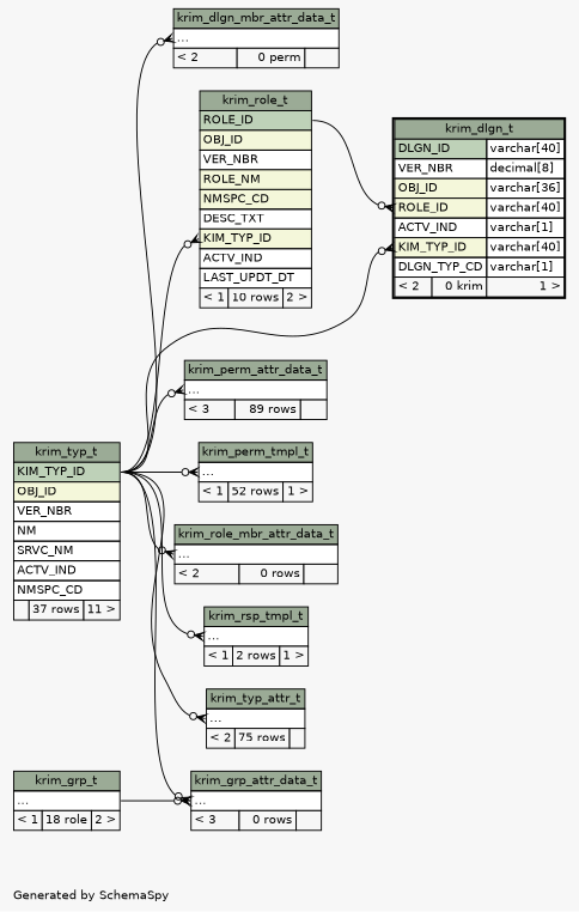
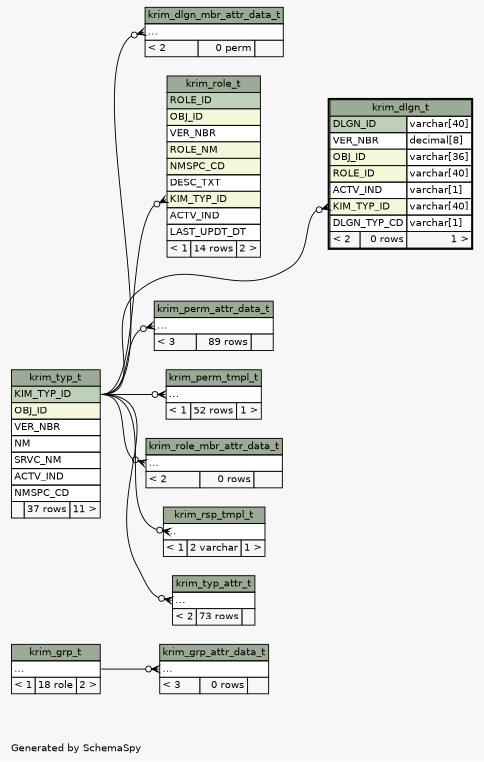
  digraph {
    bgcolor="#f7f7f7"
    fontname=Helvetica
    fontsize=11
    label="\nGenerated by SchemaSpy"
    labeljust=l
    nodesep=0.18
    rankdir=RL
    ranksep=0.46
    node [fontname=Helvetica fontsize=11 shape=plaintext]
    edge [arrowhead=none arrowsize=0.8 arrowtail=crowodot dir=back headport="KIM_TYP_ID:e" tailport="elipses:w"]
    n1 [label=<     <TABLE BORDER="0" CELLBORDER="1" CELLSPACING="0" BGCOLOR="#ffffff">       <TR><TD COLSPAN="3" BGCOLOR="#9bab96" ALIGN="CENTER">krim_dlgn_mbr_attr_data_t</TD></TR>       <TR><TD PORT="elipses" COLSPAN="3" ALIGN="LEFT">...</TD></TR>       <TR><TD ALIGN="LEFT" BGCOLOR="#f7f7f7">&lt; 2</TD><TD ALIGN="RIGHT" BGCOLOR="#f7f7f7">0 perm</TD><TD ALIGN="RIGHT" BGCOLOR="#f7f7f7">  </TD></TR>     </TABLE>>]
    n2 [label=<     <TABLE BORDER="0" CELLBORDER="1" CELLSPACING="0" BGCOLOR="#ffffff">       <TR><TD COLSPAN="3" BGCOLOR="#9bab96" ALIGN="CENTER">krim_typ_t</TD></TR>       <TR><TD PORT="KIM_TYP_ID" COLSPAN="3" BGCOLOR="#bed1b8" ALIGN="LEFT">KIM_TYP_ID</TD></TR>       <TR><TD PORT="OBJ_ID" COLSPAN="3" BGCOLOR="#f4f7da" ALIGN="LEFT">OBJ_ID</TD></TR>       <TR><TD PORT="VER_NBR" COLSPAN="3" ALIGN="LEFT">VER_NBR</TD></TR>       <TR><TD PORT="NM" COLSPAN="3" ALIGN="LEFT">NM</TD></TR>       <TR><TD PORT="SRVC_NM" COLSPAN="3" ALIGN="LEFT">SRVC_NM</TD></TR>       <TR><TD PORT="ACTV_IND" COLSPAN="3" ALIGN="LEFT">ACTV_IND</TD></TR>       <TR><TD PORT="NMSPC_CD" COLSPAN="3" ALIGN="LEFT">NMSPC_CD</TD></TR>       <TR><TD ALIGN="LEFT" BGCOLOR="#f7f7f7">  </TD><TD ALIGN="RIGHT" BGCOLOR="#f7f7f7">37 rows</TD><TD ALIGN="RIGHT" BGCOLOR="#f7f7f7">11 &gt;</TD></TR>     </TABLE>>]
-   n3 [label=<     <TABLE BORDER="2" CELLBORDER="1" CELLSPACING="0" BGCOLOR="#ffffff">       <TR><TD COLSPAN="3" BGCOLOR="#9bab96" ALIGN="CENTER">krim_dlgn_t</TD></TR>       <TR><TD PORT="DLGN_ID" COLSPAN="2" BGCOLOR="#bed1b8" ALIGN="LEFT">DLGN_ID</TD><TD PORT="DLGN_ID.type" ALIGN="LEFT">varchar[40]</TD></TR>       <TR><TD PORT="VER_NBR" COLSPAN="2" ALIGN="LEFT">VER_NBR</TD><TD PORT="VER_NBR.type" ALIGN="LEFT">decimal[8]</TD></TR>       <TR><TD PORT="OBJ_ID" COLSPAN="2" BGCOLOR="#f4f7da" ALIGN="LEFT">OBJ_ID</TD><TD PORT="OBJ_ID.type" ALIGN="LEFT">varchar[36]</TD></TR>       <TR><TD PORT="ROLE_ID" COLSPAN="2" BGCOLOR="#f4f7da" ALIGN="LEFT">ROLE_ID</TD><TD PORT="ROLE_ID.type" ALIGN="LEFT">varchar[40]</TD></TR>       <TR><TD PORT="ACTV_IND" COLSPAN="2" ALIGN="LEFT">ACTV_IND</TD><TD PORT="ACTV_IND.type" ALIGN="LEFT">varchar[1]</TD></TR>       <TR><TD PORT="KIM_TYP_ID" COLSPAN="2" BGCOLOR="#f4f7da" ALIGN="LEFT">KIM_TYP_ID</TD><TD PORT="KIM_TYP_ID.type" ALIGN="LEFT">varchar[40]</TD></TR>       <TR><TD PORT="DLGN_TYP_CD" COLSPAN="2" ALIGN="LEFT">DLGN_TYP_CD</TD><TD PORT="DLGN_TYP_CD.type" ALIGN="LEFT">varchar[1]</TD></TR>       <TR><TD ALIGN="LEFT" BGCOLOR="#f7f7f7">&lt; 2</TD><TD ALIGN="RIGHT" BGCOLOR="#f7f7f7">0 krim</TD><TD ALIGN="RIGHT" BGCOLOR="#f7f7f7">1 &gt;</TD></TR>     </TABLE>>]
-   n4 [label=<     <TABLE BORDER="0" CELLBORDER="1" CELLSPACING="0" BGCOLOR="#ffffff">       <TR><TD COLSPAN="3" BGCOLOR="#9bab96" ALIGN="CENTER">krim_role_t</TD></TR>       <TR><TD PORT="ROLE_ID" COLSPAN="3" BGCOLOR="#bed1b8" ALIGN="LEFT">ROLE_ID</TD></TR>       <TR><TD PORT="OBJ_ID" COLSPAN="3" BGCOLOR="#f4f7da" ALIGN="LEFT">OBJ_ID</TD></TR>       <TR><TD PORT="VER_NBR" COLSPAN="3" ALIGN="LEFT">VER_NBR</TD></TR>       <TR><TD PORT="ROLE_NM" COLSPAN="3" BGCOLOR="#f4f7da" ALIGN="LEFT">ROLE_NM</TD></TR>       <TR><TD PORT="NMSPC_CD" COLSPAN="3" BGCOLOR="#f4f7da" ALIGN="LEFT">NMSPC_CD</TD></TR>       <TR><TD PORT="DESC_TXT" COLSPAN="3" ALIGN="LEFT">DESC_TXT</TD></TR>       <TR><TD PORT="KIM_TYP_ID" COLSPAN="3" BGCOLOR="#f4f7da" ALIGN="LEFT">KIM_TYP_ID</TD></TR>       <TR><TD PORT="ACTV_IND" COLSPAN="3" ALIGN="LEFT">ACTV_IND</TD></TR>       <TR><TD PORT="LAST_UPDT_DT" COLSPAN="3" ALIGN="LEFT">LAST_UPDT_DT</TD></TR>       <TR><TD ALIGN="LEFT" BGCOLOR="#f7f7f7">&lt; 1</TD><TD ALIGN="RIGHT" BGCOLOR="#f7f7f7">10 rows</TD><TD ALIGN="RIGHT" BGCOLOR="#f7f7f7">2 &gt;</TD></TR>     </TABLE>>]
+   n3 [label=<     <TABLE BORDER="2" CELLBORDER="1" CELLSPACING="0" BGCOLOR="#ffffff">       <TR><TD COLSPAN="3" BGCOLOR="#9bab96" ALIGN="CENTER">krim_dlgn_t</TD></TR>       <TR><TD PORT="DLGN_ID" COLSPAN="2" BGCOLOR="#bed1b8" ALIGN="LEFT">DLGN_ID</TD><TD PORT="DLGN_ID.type" ALIGN="LEFT">varchar[40]</TD></TR>       <TR><TD PORT="VER_NBR" COLSPAN="2" ALIGN="LEFT">VER_NBR</TD><TD PORT="VER_NBR.type" ALIGN="LEFT">decimal[8]</TD></TR>       <TR><TD PORT="OBJ_ID" COLSPAN="2" BGCOLOR="#f4f7da" ALIGN="LEFT">OBJ_ID</TD><TD PORT="OBJ_ID.type" ALIGN="LEFT">varchar[36]</TD></TR>       <TR><TD PORT="ROLE_ID" COLSPAN="2" BGCOLOR="#f4f7da" ALIGN="LEFT">ROLE_ID</TD><TD PORT="ROLE_ID.type" ALIGN="LEFT">varchar[40]</TD></TR>       <TR><TD PORT="ACTV_IND" COLSPAN="2" ALIGN="LEFT">ACTV_IND</TD><TD PORT="ACTV_IND.type" ALIGN="LEFT">varchar[1]</TD></TR>       <TR><TD PORT="KIM_TYP_ID" COLSPAN="2" BGCOLOR="#f4f7da" ALIGN="LEFT">KIM_TYP_ID</TD><TD PORT="KIM_TYP_ID.type" ALIGN="LEFT">varchar[40]</TD></TR>       <TR><TD PORT="DLGN_TYP_CD" COLSPAN="2" ALIGN="LEFT">DLGN_TYP_CD</TD><TD PORT="DLGN_TYP_CD.type" ALIGN="LEFT">varchar[1]</TD></TR>       <TR><TD ALIGN="LEFT" BGCOLOR="#f7f7f7">&lt; 2</TD><TD ALIGN="RIGHT" BGCOLOR="#f7f7f7">0 rows</TD><TD ALIGN="RIGHT" BGCOLOR="#f7f7f7">1 &gt;</TD></TR>     </TABLE>>]
+   n4 [label=<     <TABLE BORDER="0" CELLBORDER="1" CELLSPACING="0" BGCOLOR="#ffffff">       <TR><TD COLSPAN="3" BGCOLOR="#9bab96" ALIGN="CENTER">krim_role_t</TD></TR>       <TR><TD PORT="ROLE_ID" COLSPAN="3" BGCOLOR="#bed1b8" ALIGN="LEFT">ROLE_ID</TD></TR>       <TR><TD PORT="OBJ_ID" COLSPAN="3" BGCOLOR="#f4f7da" ALIGN="LEFT">OBJ_ID</TD></TR>       <TR><TD PORT="VER_NBR" COLSPAN="3" ALIGN="LEFT">VER_NBR</TD></TR>       <TR><TD PORT="ROLE_NM" COLSPAN="3" BGCOLOR="#f4f7da" ALIGN="LEFT">ROLE_NM</TD></TR>       <TR><TD PORT="NMSPC_CD" COLSPAN="3" BGCOLOR="#f4f7da" ALIGN="LEFT">NMSPC_CD</TD></TR>       <TR><TD PORT="DESC_TXT" COLSPAN="3" ALIGN="LEFT">DESC_TXT</TD></TR>       <TR><TD PORT="KIM_TYP_ID" COLSPAN="3" BGCOLOR="#f4f7da" ALIGN="LEFT">KIM_TYP_ID</TD></TR>       <TR><TD PORT="ACTV_IND" COLSPAN="3" ALIGN="LEFT">ACTV_IND</TD></TR>       <TR><TD PORT="LAST_UPDT_DT" COLSPAN="3" ALIGN="LEFT">LAST_UPDT_DT</TD></TR>       <TR><TD ALIGN="LEFT" BGCOLOR="#f7f7f7">&lt; 1</TD><TD ALIGN="RIGHT" BGCOLOR="#f7f7f7">14 rows</TD><TD ALIGN="RIGHT" BGCOLOR="#f7f7f7">2 &gt;</TD></TR>     </TABLE>>]
    n5 [label=<     <TABLE BORDER="0" CELLBORDER="1" CELLSPACING="0" BGCOLOR="#ffffff">       <TR><TD COLSPAN="3" BGCOLOR="#9bab96" ALIGN="CENTER">krim_grp_attr_data_t</TD></TR>       <TR><TD PORT="elipses" COLSPAN="3" ALIGN="LEFT">...</TD></TR>       <TR><TD ALIGN="LEFT" BGCOLOR="#f7f7f7">&lt; 3</TD><TD ALIGN="RIGHT" BGCOLOR="#f7f7f7">0 rows</TD><TD ALIGN="RIGHT" BGCOLOR="#f7f7f7">  </TD></TR>     </TABLE>>]
    n6 [label=<     <TABLE BORDER="0" CELLBORDER="1" CELLSPACING="0" BGCOLOR="#ffffff">       <TR><TD COLSPAN="3" BGCOLOR="#9bab96" ALIGN="CENTER">krim_grp_t</TD></TR>       <TR><TD PORT="elipses" COLSPAN="3" ALIGN="LEFT">...</TD></TR>       <TR><TD ALIGN="LEFT" BGCOLOR="#f7f7f7">&lt; 1</TD><TD ALIGN="RIGHT" BGCOLOR="#f7f7f7">18 role</TD><TD ALIGN="RIGHT" BGCOLOR="#f7f7f7">2 &gt;</TD></TR>     </TABLE>>]
    n7 [label=<     <TABLE BORDER="0" CELLBORDER="1" CELLSPACING="0" BGCOLOR="#ffffff">       <TR><TD COLSPAN="3" BGCOLOR="#9bab96" ALIGN="CENTER">krim_perm_attr_data_t</TD></TR>       <TR><TD PORT="elipses" COLSPAN="3" ALIGN="LEFT">...</TD></TR>       <TR><TD ALIGN="LEFT" BGCOLOR="#f7f7f7">&lt; 3</TD><TD ALIGN="RIGHT" BGCOLOR="#f7f7f7">89 rows</TD><TD ALIGN="RIGHT" BGCOLOR="#f7f7f7">  </TD></TR>     </TABLE>>]
    n8 [label=<     <TABLE BORDER="0" CELLBORDER="1" CELLSPACING="0" BGCOLOR="#ffffff">       <TR><TD COLSPAN="3" BGCOLOR="#9bab96" ALIGN="CENTER">krim_perm_tmpl_t</TD></TR>       <TR><TD PORT="elipses" COLSPAN="3" ALIGN="LEFT">...</TD></TR>       <TR><TD ALIGN="LEFT" BGCOLOR="#f7f7f7">&lt; 1</TD><TD ALIGN="RIGHT" BGCOLOR="#f7f7f7">52 rows</TD><TD ALIGN="RIGHT" BGCOLOR="#f7f7f7">1 &gt;</TD></TR>     </TABLE>>]
    n9 [label=<     <TABLE BORDER="0" CELLBORDER="1" CELLSPACING="0" BGCOLOR="#ffffff">       <TR><TD COLSPAN="3" BGCOLOR="#9bab96" ALIGN="CENTER">krim_role_mbr_attr_data_t</TD></TR>       <TR><TD PORT="elipses" COLSPAN="3" ALIGN="LEFT">...</TD></TR>       <TR><TD ALIGN="LEFT" BGCOLOR="#f7f7f7">&lt; 2</TD><TD ALIGN="RIGHT" BGCOLOR="#f7f7f7">0 rows</TD><TD ALIGN="RIGHT" BGCOLOR="#f7f7f7">  </TD></TR>     </TABLE>>]
-   n10 [label=<     <TABLE BORDER="0" CELLBORDER="1" CELLSPACING="0" BGCOLOR="#ffffff">       <TR><TD COLSPAN="3" BGCOLOR="#9bab96" ALIGN="CENTER">krim_rsp_tmpl_t</TD></TR>       <TR><TD PORT="elipses" COLSPAN="3" ALIGN="LEFT">...</TD></TR>       <TR><TD ALIGN="LEFT" BGCOLOR="#f7f7f7">&lt; 1</TD><TD ALIGN="RIGHT" BGCOLOR="#f7f7f7">2 rows</TD><TD ALIGN="RIGHT" BGCOLOR="#f7f7f7">1 &gt;</TD></TR>     </TABLE>>]
-   n11 [label=<     <TABLE BORDER="0" CELLBORDER="1" CELLSPACING="0" BGCOLOR="#ffffff">       <TR><TD COLSPAN="3" BGCOLOR="#9bab96" ALIGN="CENTER">krim_typ_attr_t</TD></TR>       <TR><TD PORT="elipses" COLSPAN="3" ALIGN="LEFT">...</TD></TR>       <TR><TD ALIGN="LEFT" BGCOLOR="#f7f7f7">&lt; 2</TD><TD ALIGN="RIGHT" BGCOLOR="#f7f7f7">75 rows</TD><TD ALIGN="RIGHT" BGCOLOR="#f7f7f7">  </TD></TR>     </TABLE>>]
+   n10 [label=<     <TABLE BORDER="0" CELLBORDER="1" CELLSPACING="0" BGCOLOR="#ffffff">       <TR><TD COLSPAN="3" BGCOLOR="#9bab96" ALIGN="CENTER">krim_rsp_tmpl_t</TD></TR>       <TR><TD PORT="elipses" COLSPAN="3" ALIGN="LEFT">...</TD></TR>       <TR><TD ALIGN="LEFT" BGCOLOR="#f7f7f7">&lt; 1</TD><TD ALIGN="RIGHT" BGCOLOR="#f7f7f7">2 varchar</TD><TD ALIGN="RIGHT" BGCOLOR="#f7f7f7">1 &gt;</TD></TR>     </TABLE>>]
+   n11 [label=<     <TABLE BORDER="0" CELLBORDER="1" CELLSPACING="0" BGCOLOR="#ffffff">       <TR><TD COLSPAN="3" BGCOLOR="#9bab96" ALIGN="CENTER">krim_typ_attr_t</TD></TR>       <TR><TD PORT="elipses" COLSPAN="3" ALIGN="LEFT">...</TD></TR>       <TR><TD ALIGN="LEFT" BGCOLOR="#f7f7f7">&lt; 2</TD><TD ALIGN="RIGHT" BGCOLOR="#f7f7f7">73 rows</TD><TD ALIGN="RIGHT" BGCOLOR="#f7f7f7">  </TD></TR>     </TABLE>>]
    n1 -> n2
    n3 -> n2 [tailport="KIM_TYP_ID:w"]
-   n3 -> n4 [headport="ROLE_ID:e" tailport="ROLE_ID:w"]
    n4 -> n2 [tailport="KIM_TYP_ID:w"]
-   n5 -> n2
    n5 -> n6 [headport="elipses:e"]
    n7 -> n2
    n8 -> n2
    n9 -> n2
    n10 -> n2
    n11 -> n2
  }
